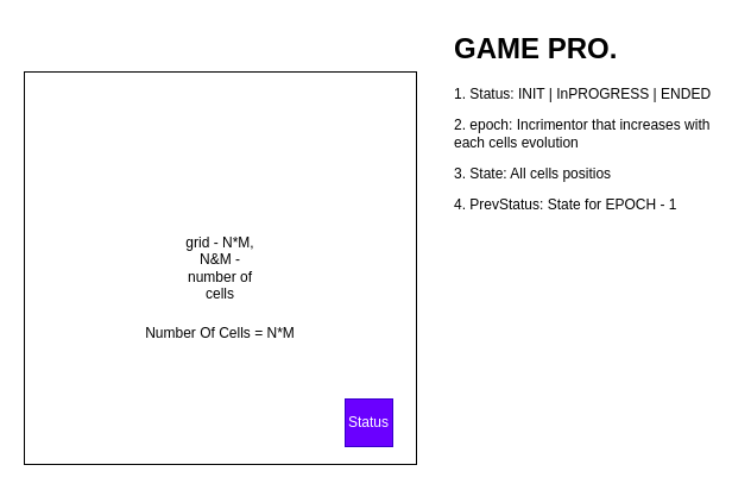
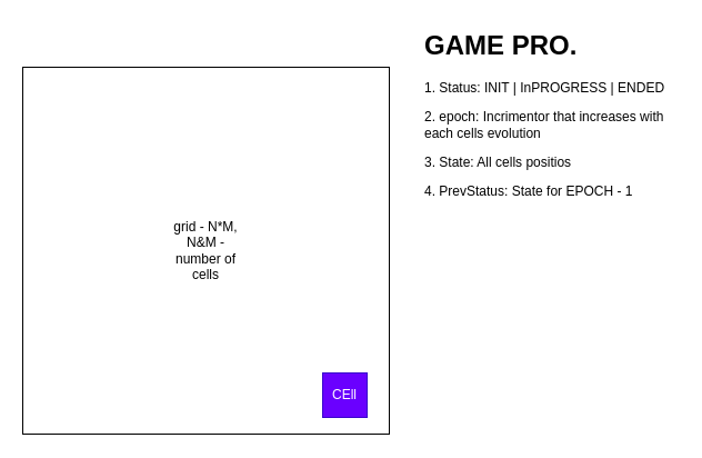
  <mxCell id="0" />
  <mxCell id="1" parent="0" />
  <mxCell id="2" value="" style="rounded=0;whiteSpace=wrap;html=1;" vertex="1" parent="1"><mxGeometry x="20" y="60" width="330" height="330" as="geometry" /></mxCell>
  <mxCell id="3" value="grid - N*M, N&amp;amp;M - number of cells" style="text;html=1;align=center;verticalAlign=middle;whiteSpace=wrap;rounded=0;" vertex="1" parent="1"><mxGeometry x="155" y="210" width="60" height="30" as="geometry" /></mxCell>
- <mxCell id="4" value="Status" style="rounded=0;whiteSpace=wrap;html=1;fillColor=#6a00ff;fontColor=#ffffff;strokeColor=#3700CC;" vertex="1" parent="1"><mxGeometry x="290" y="335" width="40" height="40" as="geometry" /></mxCell>
- <mxCell id="5" value="Number Of Cells = N*M" style="text;html=1;align=center;verticalAlign=middle;whiteSpace=wrap;rounded=0;" vertex="1" parent="1"><mxGeometry x="110" y="265" width="150" height="30" as="geometry" /></mxCell>
+ <mxCell id="4" value="CEll" style="rounded=0;whiteSpace=wrap;html=1;fillColor=#6a00ff;fontColor=#ffffff;strokeColor=#3700CC;" vertex="1" parent="1"><mxGeometry x="290" y="335" width="40" height="40" as="geometry" /></mxCell>
  <mxCell id="6" value="&lt;h1 style=&quot;margin-top: 0px;&quot;&gt;GAME PRO.&lt;/h1&gt;&lt;p&gt;1. Status: INIT | InPROGRESS | ENDED&lt;/p&gt;&lt;p&gt;2. epoch: Incrimentor that increases with each cells evolution&lt;/p&gt;&lt;p&gt;3. State: All cells positios&amp;nbsp;&lt;/p&gt;&lt;p&gt;4. PrevStatus: State for EPOCH - 1&lt;/p&gt;" style="text;html=1;whiteSpace=wrap;overflow=hidden;rounded=0;" vertex="1" parent="1"><mxGeometry x="380" y="20" width="230" height="190" as="geometry" /></mxCell>
